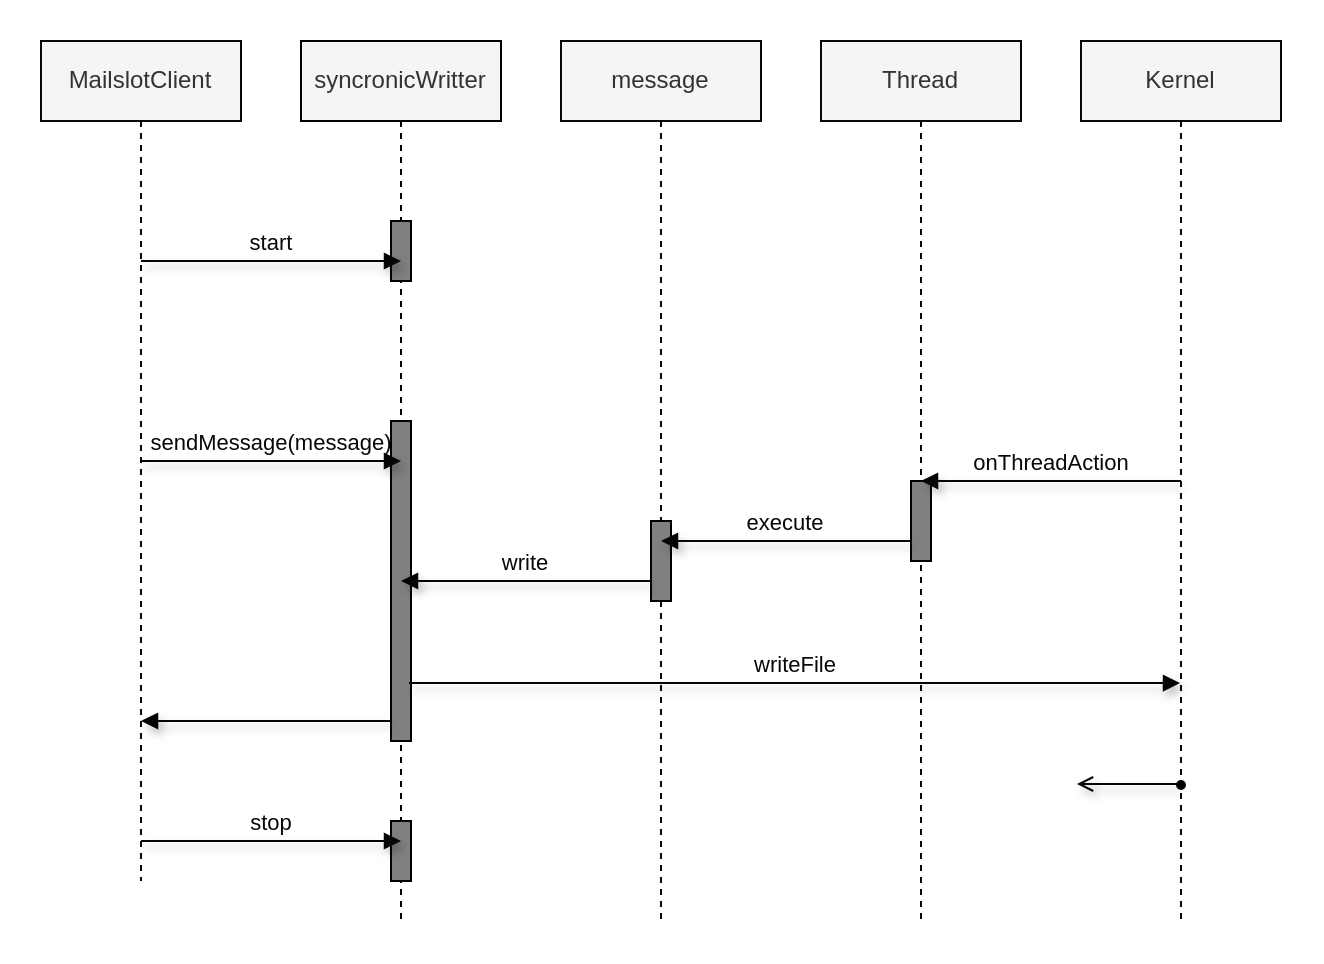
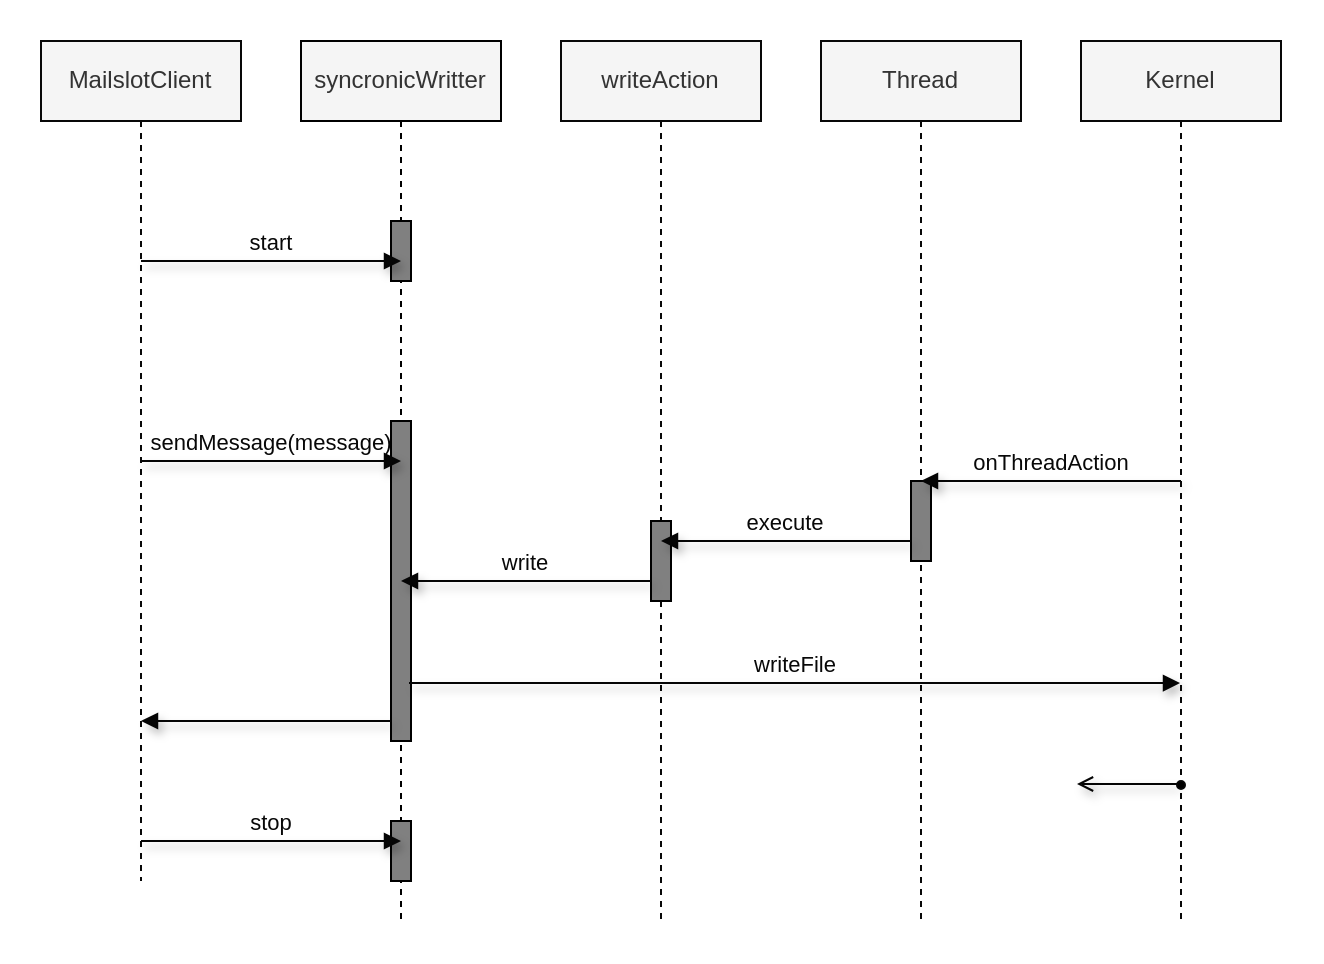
  <mxCell id="0" />
  <mxCell id="1" parent="0" />
  <mxCell id="2" value="MailslotClient" style="shape=umlLifeline;perimeter=lifelinePerimeter;whiteSpace=wrap;html=1;container=1;collapsible=0;recursiveResize=0;outlineConnect=0;fillColor=#f5f5f5;fontColor=#333333;strokeColor=#080808;" vertex="1" parent="1"><mxGeometry x="20" y="20" width="100" height="420" as="geometry" /></mxCell>
  <mxCell id="3" value="syncronicWritter" style="shape=umlLifeline;perimeter=lifelinePerimeter;whiteSpace=wrap;html=1;container=1;collapsible=0;recursiveResize=0;outlineConnect=0;fillColor=#f5f5f5;fontColor=#333333;strokeColor=#000000;" vertex="1" parent="1"><mxGeometry x="150" y="20" width="100" height="440" as="geometry" /></mxCell>
  <mxCell id="4" value="" style="html=1;points=[];perimeter=orthogonalPerimeter;fillColor=#808080;" vertex="1" parent="3"><mxGeometry x="45" y="90" width="10" height="30" as="geometry" /></mxCell>
  <mxCell id="5" value="" style="html=1;points=[];perimeter=orthogonalPerimeter;fillColor=#808080;" vertex="1" parent="3"><mxGeometry x="45" y="190" width="10" height="160" as="geometry" /></mxCell>
  <mxCell id="6" value="&lt;font color=&quot;#080808&quot;&gt;start&lt;/font&gt;" style="html=1;verticalAlign=bottom;labelBackgroundColor=none;endArrow=block;endFill=1;shadow=1;strokeColor=#050505;" edge="1" parent="3"><mxGeometry width="160" relative="1" as="geometry"><mxPoint x="-80" y="110" as="sourcePoint" /><mxPoint x="50" y="110" as="targetPoint" /></mxGeometry></mxCell>
  <mxCell id="7" value="sendMessage(message)" style="html=1;verticalAlign=bottom;labelBackgroundColor=none;endArrow=block;endFill=1;shadow=1;fontColor=#080808;strokeColor=#050505;" edge="1" parent="3"><mxGeometry width="160" relative="1" as="geometry"><mxPoint x="-80" y="210" as="sourcePoint" /><mxPoint x="50" y="210" as="targetPoint" /></mxGeometry></mxCell>
  <mxCell id="8" value="" style="html=1;points=[];perimeter=orthogonalPerimeter;fillColor=#808080;" vertex="1" parent="3"><mxGeometry x="45" y="390" width="10" height="30" as="geometry" /></mxCell>
- <mxCell id="9" value="message" style="shape=umlLifeline;perimeter=lifelinePerimeter;whiteSpace=wrap;html=1;container=1;collapsible=0;recursiveResize=0;outlineConnect=0;strokeColor=#080808;fillColor=#f5f5f5;fontColor=#333333;" vertex="1" parent="1"><mxGeometry x="280" y="20" width="100" height="440" as="geometry" /></mxCell>
+ <mxCell id="9" value="writeAction" style="shape=umlLifeline;perimeter=lifelinePerimeter;whiteSpace=wrap;html=1;container=1;collapsible=0;recursiveResize=0;outlineConnect=0;strokeColor=#080808;fillColor=#f5f5f5;fontColor=#333333;" vertex="1" parent="1"><mxGeometry x="280" y="20" width="100" height="440" as="geometry" /></mxCell>
  <mxCell id="10" value="" style="html=1;points=[];perimeter=orthogonalPerimeter;fillColor=#808080;" vertex="1" parent="9"><mxGeometry x="45" y="240" width="10" height="40" as="geometry" /></mxCell>
  <mxCell id="11" value="Thread" style="shape=umlLifeline;perimeter=lifelinePerimeter;whiteSpace=wrap;html=1;container=1;collapsible=0;recursiveResize=0;outlineConnect=0;strokeColor=#080808;fillColor=#f5f5f5;fontColor=#333333;" vertex="1" parent="1"><mxGeometry x="410" y="20" width="100" height="440" as="geometry" /></mxCell>
  <mxCell id="12" value="" style="html=1;points=[];perimeter=orthogonalPerimeter;fillColor=#808080;" vertex="1" parent="11"><mxGeometry x="45" y="220" width="10" height="40" as="geometry" /></mxCell>
  <mxCell id="13" value="execute" style="html=1;verticalAlign=bottom;labelBackgroundColor=none;endArrow=block;endFill=1;shadow=1;fontColor=#080808;strokeColor=#050505;" edge="1" parent="11"><mxGeometry width="160" relative="1" as="geometry"><mxPoint x="45" y="250" as="sourcePoint" /><mxPoint x="-80" y="250" as="targetPoint" /></mxGeometry></mxCell>
  <mxCell id="14" value="Kernel" style="shape=umlLifeline;perimeter=lifelinePerimeter;whiteSpace=wrap;html=1;container=1;collapsible=0;recursiveResize=0;outlineConnect=0;strokeColor=#080808;fillColor=#f5f5f5;fontColor=#333333;" vertex="1" parent="1"><mxGeometry x="540" y="20" width="100" height="440" as="geometry" /></mxCell>
  <mxCell id="15" value="onThreadAction" style="html=1;verticalAlign=bottom;labelBackgroundColor=none;endArrow=block;endFill=1;shadow=1;fontColor=#080808;strokeColor=#050505;" edge="1" parent="14"><mxGeometry width="160" relative="1" as="geometry"><mxPoint x="50" y="220" as="sourcePoint" /><mxPoint x="-80" y="220" as="targetPoint" /></mxGeometry></mxCell>
  <mxCell id="16" value="" style="ellipse;html=1;fillColor=#000000;labelBackgroundColor=#050505;fontColor=#080808;strokeColor=#080808;" vertex="1" parent="14"><mxGeometry x="48" y="370" width="4" height="4" as="geometry" /></mxCell>
  <mxCell id="17" value="" style="endArrow=open;html=1;rounded=0;align=center;verticalAlign=top;endFill=0;labelBackgroundColor=none;endSize=6;shadow=1;fontColor=#080808;strokeColor=#050505;" edge="1" parent="14"><mxGeometry relative="1" as="geometry"><mxPoint x="-2" y="371.5" as="targetPoint" /><mxPoint x="48" y="371.5" as="sourcePoint" /><Array as="points"><mxPoint x="18" y="371.5" /></Array></mxGeometry></mxCell>
  <mxCell id="18" value="writeFile" style="html=1;verticalAlign=bottom;labelBackgroundColor=none;endArrow=block;endFill=1;shadow=1;fontColor=#080808;strokeColor=#050505;exitX=0.9;exitY=0.819;exitDx=0;exitDy=0;exitPerimeter=0;" edge="1" parent="1" source="5" target="14"><mxGeometry width="160" relative="1" as="geometry"><mxPoint x="210" y="340" as="sourcePoint" /><mxPoint x="355" y="340" as="targetPoint" /></mxGeometry></mxCell>
  <mxCell id="19" value="" style="html=1;verticalAlign=bottom;labelBackgroundColor=none;endArrow=block;endFill=1;shadow=1;fontColor=#080808;strokeColor=#050505;" edge="1" parent="1"><mxGeometry width="160" relative="1" as="geometry"><mxPoint x="195" y="360" as="sourcePoint" /><mxPoint x="70" y="360" as="targetPoint" /><Array as="points"><mxPoint x="125" y="360" /></Array></mxGeometry></mxCell>
  <mxCell id="20" value="&lt;font color=&quot;#080808&quot;&gt;stop&lt;br&gt;&lt;/font&gt;" style="html=1;verticalAlign=bottom;labelBackgroundColor=none;endArrow=block;endFill=1;shadow=1;strokeColor=#050505;" edge="1" parent="1"><mxGeometry width="160" relative="1" as="geometry"><mxPoint x="70" y="420" as="sourcePoint" /><mxPoint x="200" y="420" as="targetPoint" /></mxGeometry></mxCell>
  <mxCell id="21" value="write" style="html=1;verticalAlign=bottom;labelBackgroundColor=none;endArrow=block;endFill=1;shadow=1;fontColor=#080808;strokeColor=#050505;" edge="1" parent="1"><mxGeometry width="160" relative="1" as="geometry"><mxPoint x="325" y="290" as="sourcePoint" /><mxPoint x="200" y="290" as="targetPoint" /></mxGeometry></mxCell>
